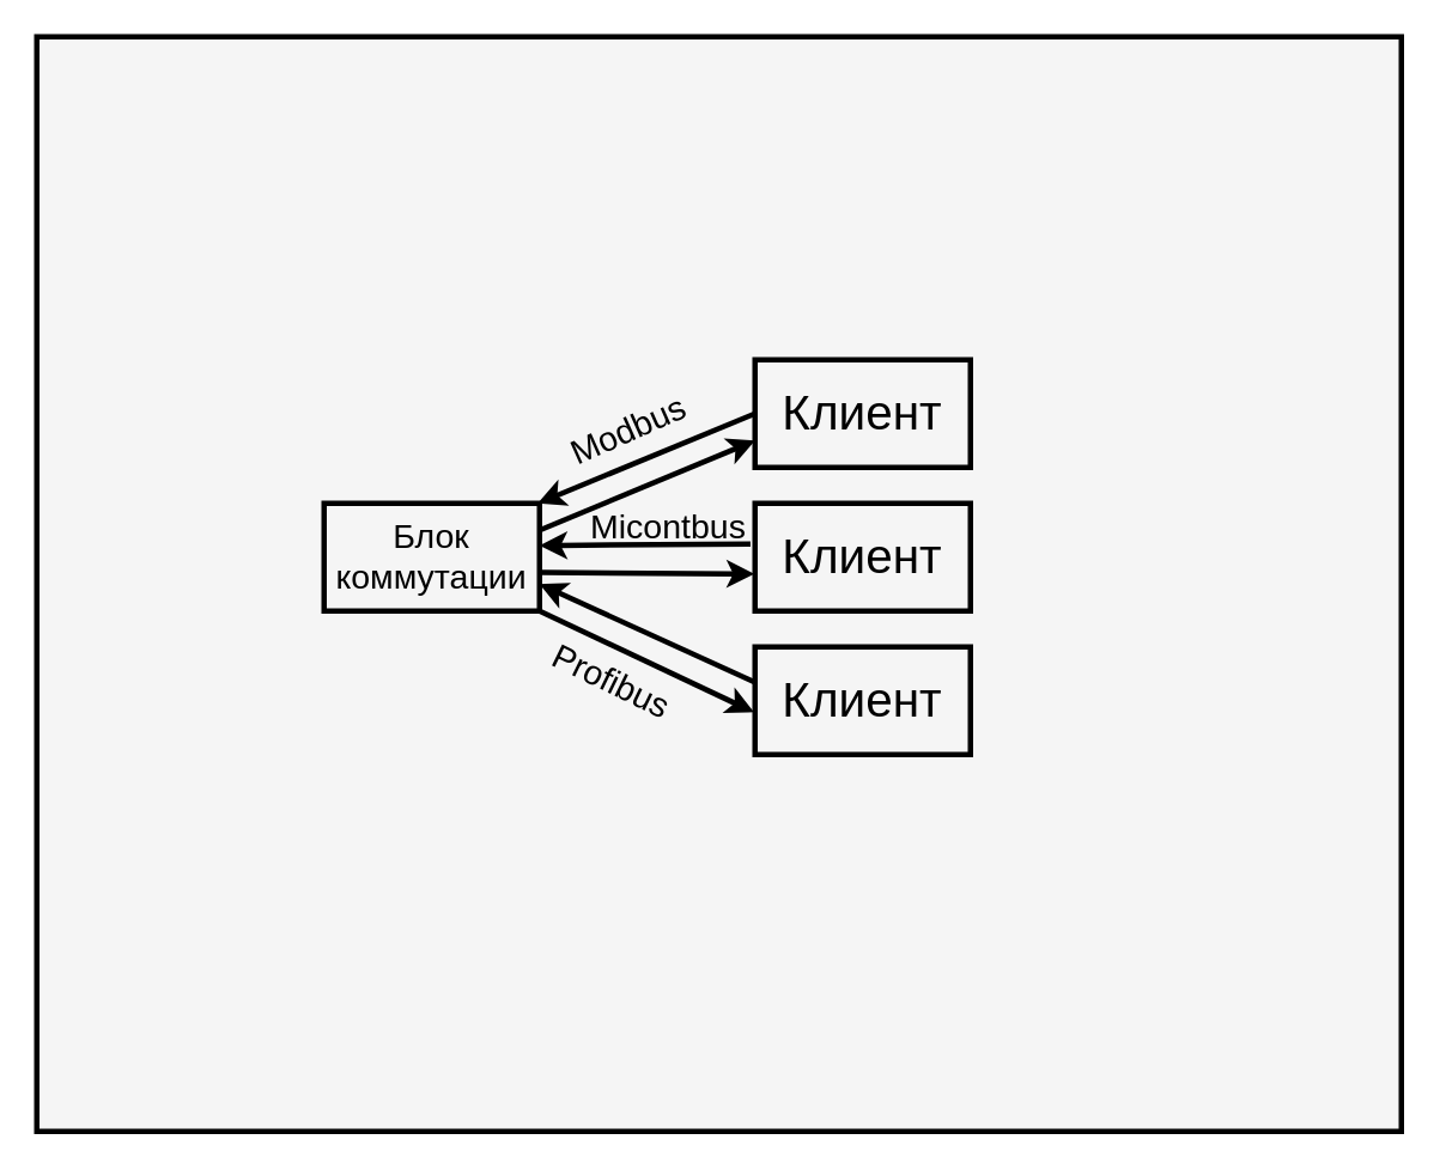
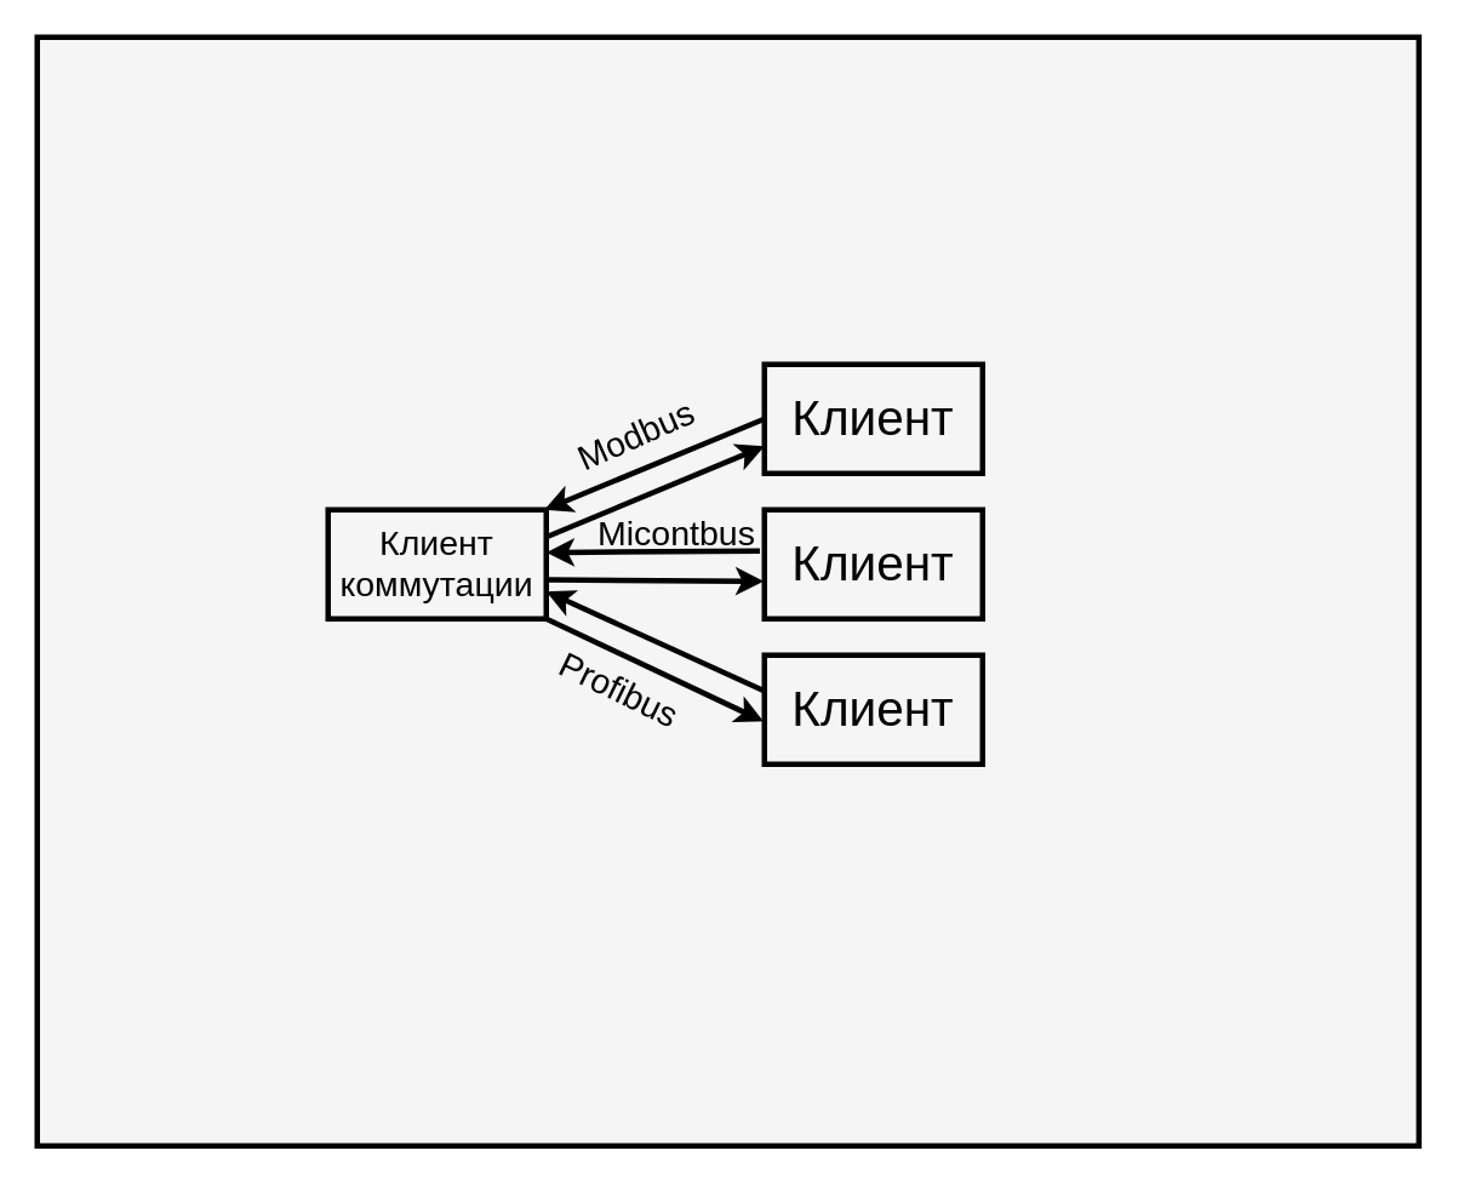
  <mxCell id="0" />
  <mxCell id="1" parent="0" />
  <mxCell id="2" value="" style="rounded=0;whiteSpace=wrap;html=1;fillColor=#f5f5f5;fontColor=#333333;strokeColor=#000000;strokeWidth=3;" parent="1" vertex="1"><mxGeometry y="20" width="760" height="610" as="geometry" x="20" /></mxCell>
  <mxCell id="3" value="" style="rounded=0;whiteSpace=wrap;html=1;fillColor=#f5f5f5;fontColor=#333333;strokeColor=#000000;strokeWidth=3;" parent="1" vertex="1"><mxGeometry x="420" y="200" width="120" height="60" as="geometry" /></mxCell>
  <mxCell id="4" value="" style="rounded=0;whiteSpace=wrap;html=1;fillColor=#f5f5f5;fontColor=#333333;strokeColor=#000000;strokeWidth=3;" parent="1" vertex="1"><mxGeometry x="180" y="280" width="120" height="60" as="geometry" /></mxCell>
- <mxCell id="5" value="&lt;font style=&quot;font-size: 19px;&quot;&gt;Блок коммутации&lt;/font&gt;" style="text;html=1;align=center;verticalAlign=middle;whiteSpace=wrap;rounded=0;strokeWidth=3;fontFamily=Helvetica;fontSize=11;fontColor=#000000;" parent="1" vertex="1"><mxGeometry x="180" y="280" width="120" height="60" as="geometry" /></mxCell>
+ <mxCell id="5" value="&lt;font style=&quot;font-size: 19px;&quot;&gt;Клиент коммутации&lt;/font&gt;" style="text;html=1;align=center;verticalAlign=middle;whiteSpace=wrap;rounded=0;strokeWidth=3;fontFamily=Helvetica;fontSize=11;fontColor=#000000;" parent="1" vertex="1"><mxGeometry x="180" y="280" width="120" height="60" as="geometry" /></mxCell>
  <mxCell id="6" value="" style="edgeStyle=none;shape=connector;rounded=1;html=1;labelBackgroundColor=default;strokeColor=#000000;strokeWidth=3;fontFamily=Helvetica;fontSize=11;fontColor=default;endArrow=none;exitX=0;exitY=0.75;exitDx=0;exitDy=0;entryX=1;entryY=0.25;entryDx=0;entryDy=0;endFill=0;startArrow=classic;startFill=1;" edge="1" parent="1" source="3" target="5"><mxGeometry relative="1" as="geometry"><mxPoint x="418.8" y="266.38" as="sourcePoint" /><mxPoint x="299.4" y="309.78" as="targetPoint" /></mxGeometry></mxCell>
  <mxCell id="7" value="" style="edgeStyle=none;shape=connector;rounded=1;html=1;labelBackgroundColor=default;strokeColor=#000000;strokeWidth=3;fontFamily=Helvetica;fontSize=11;fontColor=default;endArrow=classic;exitX=0;exitY=0.5;exitDx=0;exitDy=0;" edge="1" parent="1" source="3"><mxGeometry relative="1" as="geometry"><mxPoint x="420" y="250" as="sourcePoint" /><mxPoint x="299" y="280" as="targetPoint" /></mxGeometry></mxCell>
  <mxCell id="8" value="" style="rounded=0;whiteSpace=wrap;html=1;fillColor=#f5f5f5;fontColor=#333333;strokeColor=#000000;strokeWidth=3;" vertex="1" parent="1"><mxGeometry x="420" y="360" width="120" height="60" as="geometry" /></mxCell>
  <mxCell id="9" value="" style="rounded=0;whiteSpace=wrap;html=1;fillColor=#f5f5f5;fontColor=#333333;strokeColor=#000000;strokeWidth=3;" vertex="1" parent="1"><mxGeometry x="420" y="280" width="120" height="60" as="geometry" /></mxCell>
  <mxCell id="10" value="" style="edgeStyle=none;shape=connector;rounded=1;html=1;labelBackgroundColor=default;strokeColor=#000000;strokeWidth=3;fontFamily=Helvetica;fontSize=11;fontColor=default;endArrow=none;exitX=-0.005;exitY=0.61;exitDx=0;exitDy=0;entryX=1;entryY=1;entryDx=0;entryDy=0;exitPerimeter=0;endFill=0;startArrow=classic;startFill=1;" edge="1" parent="1" target="5"><mxGeometry relative="1" as="geometry"><mxPoint x="419.4" y="396.38" as="sourcePoint" /><mxPoint x="300" y="439.78" as="targetPoint" /></mxGeometry></mxCell>
  <mxCell id="11" value="" style="edgeStyle=none;shape=connector;rounded=1;html=1;labelBackgroundColor=default;strokeColor=#000000;strokeWidth=3;fontFamily=Helvetica;fontSize=11;fontColor=default;endArrow=classic;exitX=0.005;exitY=0.337;exitDx=0;exitDy=0;exitPerimeter=0;entryX=1;entryY=0.75;entryDx=0;entryDy=0;" edge="1" parent="1" target="5"><mxGeometry relative="1" as="geometry"><mxPoint x="420.6" y="380" as="sourcePoint" /><mxPoint x="300" y="421.78" as="targetPoint" /></mxGeometry></mxCell>
  <mxCell id="12" value="&lt;font style=&quot;font-size: 27px;&quot;&gt;Клиент&lt;/font&gt;" style="text;html=1;align=center;verticalAlign=middle;whiteSpace=wrap;rounded=0;strokeWidth=3;fontFamily=Helvetica;fontSize=11;fontColor=#000000;" vertex="1" parent="1"><mxGeometry x="420" y="200" width="120" height="60" as="geometry" /></mxCell>
  <mxCell id="13" value="" style="edgeStyle=none;shape=connector;rounded=1;html=1;labelBackgroundColor=default;strokeColor=#000000;strokeWidth=3;fontFamily=Helvetica;fontSize=11;fontColor=default;endArrow=none;exitX=-0.003;exitY=0.656;exitDx=0;exitDy=0;entryX=1.009;entryY=0.643;entryDx=0;entryDy=0;endFill=0;startArrow=classic;startFill=1;exitPerimeter=0;entryPerimeter=0;" edge="1" parent="1" source="9" target="5"><mxGeometry relative="1" as="geometry"><mxPoint x="420" y="270" as="sourcePoint" /><mxPoint x="300" y="320" as="targetPoint" /></mxGeometry></mxCell>
  <mxCell id="14" value="" style="edgeStyle=none;shape=connector;rounded=1;html=1;labelBackgroundColor=default;strokeColor=#000000;strokeWidth=3;fontFamily=Helvetica;fontSize=11;fontColor=default;endArrow=classic;exitX=0.004;exitY=0.378;exitDx=0;exitDy=0;exitPerimeter=0;entryX=1.025;entryY=0.392;entryDx=0;entryDy=0;entryPerimeter=0;" edge="1" parent="1"><mxGeometry relative="1" as="geometry"><mxPoint x="417.48" y="302.68" as="sourcePoint" /><mxPoint x="300" y="303.52" as="targetPoint" /></mxGeometry></mxCell>
  <mxCell id="15" value="&lt;font style=&quot;font-size: 27px;&quot;&gt;Клиент&lt;/font&gt;" style="text;html=1;align=center;verticalAlign=middle;whiteSpace=wrap;rounded=0;strokeWidth=3;fontFamily=Helvetica;fontSize=11;fontColor=#000000;" vertex="1" parent="1"><mxGeometry x="420" y="280" width="120" height="60" as="geometry" /></mxCell>
  <mxCell id="16" value="&lt;font style=&quot;font-size: 27px;&quot;&gt;Клиент&lt;/font&gt;" style="text;html=1;align=center;verticalAlign=middle;whiteSpace=wrap;rounded=0;strokeWidth=3;fontFamily=Helvetica;fontSize=11;fontColor=#000000;" vertex="1" parent="1"><mxGeometry x="420" y="360" width="120" height="60" as="geometry" /></mxCell>
  <mxCell id="17" value="&lt;font style=&quot;font-size: 19px;&quot;&gt;Modbus&lt;/font&gt;" style="text;html=1;align=center;verticalAlign=middle;whiteSpace=wrap;rounded=0;strokeWidth=3;fontFamily=Helvetica;fontSize=11;fontColor=#000000;rotation=336;" vertex="1" parent="1"><mxGeometry x="290" y="210" width="120" height="60" as="geometry" /></mxCell>
  <mxCell id="18" value="&lt;font style=&quot;font-size: 19px;&quot;&gt;Profibus&lt;/font&gt;" style="text;html=1;align=center;verticalAlign=middle;whiteSpace=wrap;rounded=0;strokeWidth=3;fontFamily=Helvetica;fontSize=11;fontColor=#000000;rotation=26;" vertex="1" parent="1"><mxGeometry x="280" y="350" width="120" height="60" as="geometry" /></mxCell>
  <mxCell id="19" value="&lt;font style=&quot;font-size: 19px;&quot;&gt;Micontbus&lt;br&gt;&lt;/font&gt;" style="text;html=1;align=center;verticalAlign=middle;whiteSpace=wrap;rounded=0;strokeWidth=3;fontFamily=Helvetica;fontSize=11;fontColor=#000000;rotation=0;" vertex="1" parent="1"><mxGeometry x="312" y="264" width="120" height="60" as="geometry" /></mxCell>
